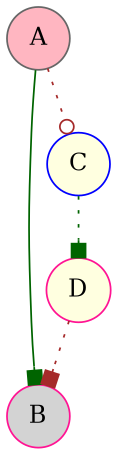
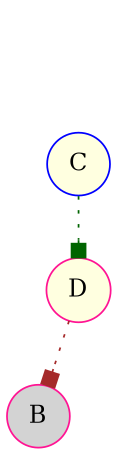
  digraph {
    node [color=deeppink fillcolor=lightyellow shape=circle style=filled]
    edge [arrowhead=box color=darkgreen style=dotted]
-   n1 [color=gray40 fillcolor=lightpink label=A]
    n2 [fillcolor=lightgrey label=B]
    n3 [color=blue label=C]
    n4 [label=D]
-   n1 -> n2 [style=solid]
-   n1 -> n3 [arrowhead=odot color=brown]
    n3 -> n4
    n4 -> n2 [color=brown]
  }
